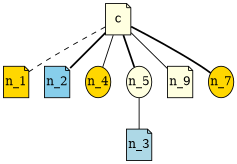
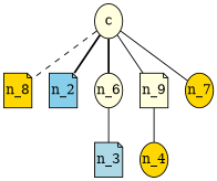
  graph {
    mindist=0.5
    node [fillcolor=lightyellow fixedsize=true shape=ellipse style="fill=green!20,filled" texmode=math]
    edge [style=bold]
-   c [shape=note style="fill=red!80,filled" width=0.4]
-   n_1 [fillcolor=gold shape=note width=0.4]
+   c [style="fill=red!80,filled" width=0.4]
+   n_1 [fillcolor=gold shape=note width=0.4 label=n_8]
    n_2 [fillcolor=skyblue shape=note width=0.4]
    n_4 [fillcolor=gold width=0.4]
-   n_5 [width=0.4]
+   n_5 [width=0.4 label=n_6]
    n6 [label=n_9 shape=note width=0.4]
    n_7 [fillcolor=gold width=0.4]
    n_3 [fillcolor=lightblue shape=note width=0.4]
    c -- n_1 [style=dashed]
    c -- n_2
-   c -- n_4 [style=solid]
+   n6 -- n_4 [style=solid]
    c -- n_5
    c -- n6 [style=solid]
-   c -- n_7
+   c -- n_7 [style=solid]
    n_5 -- n_3 [style=solid]
  }
